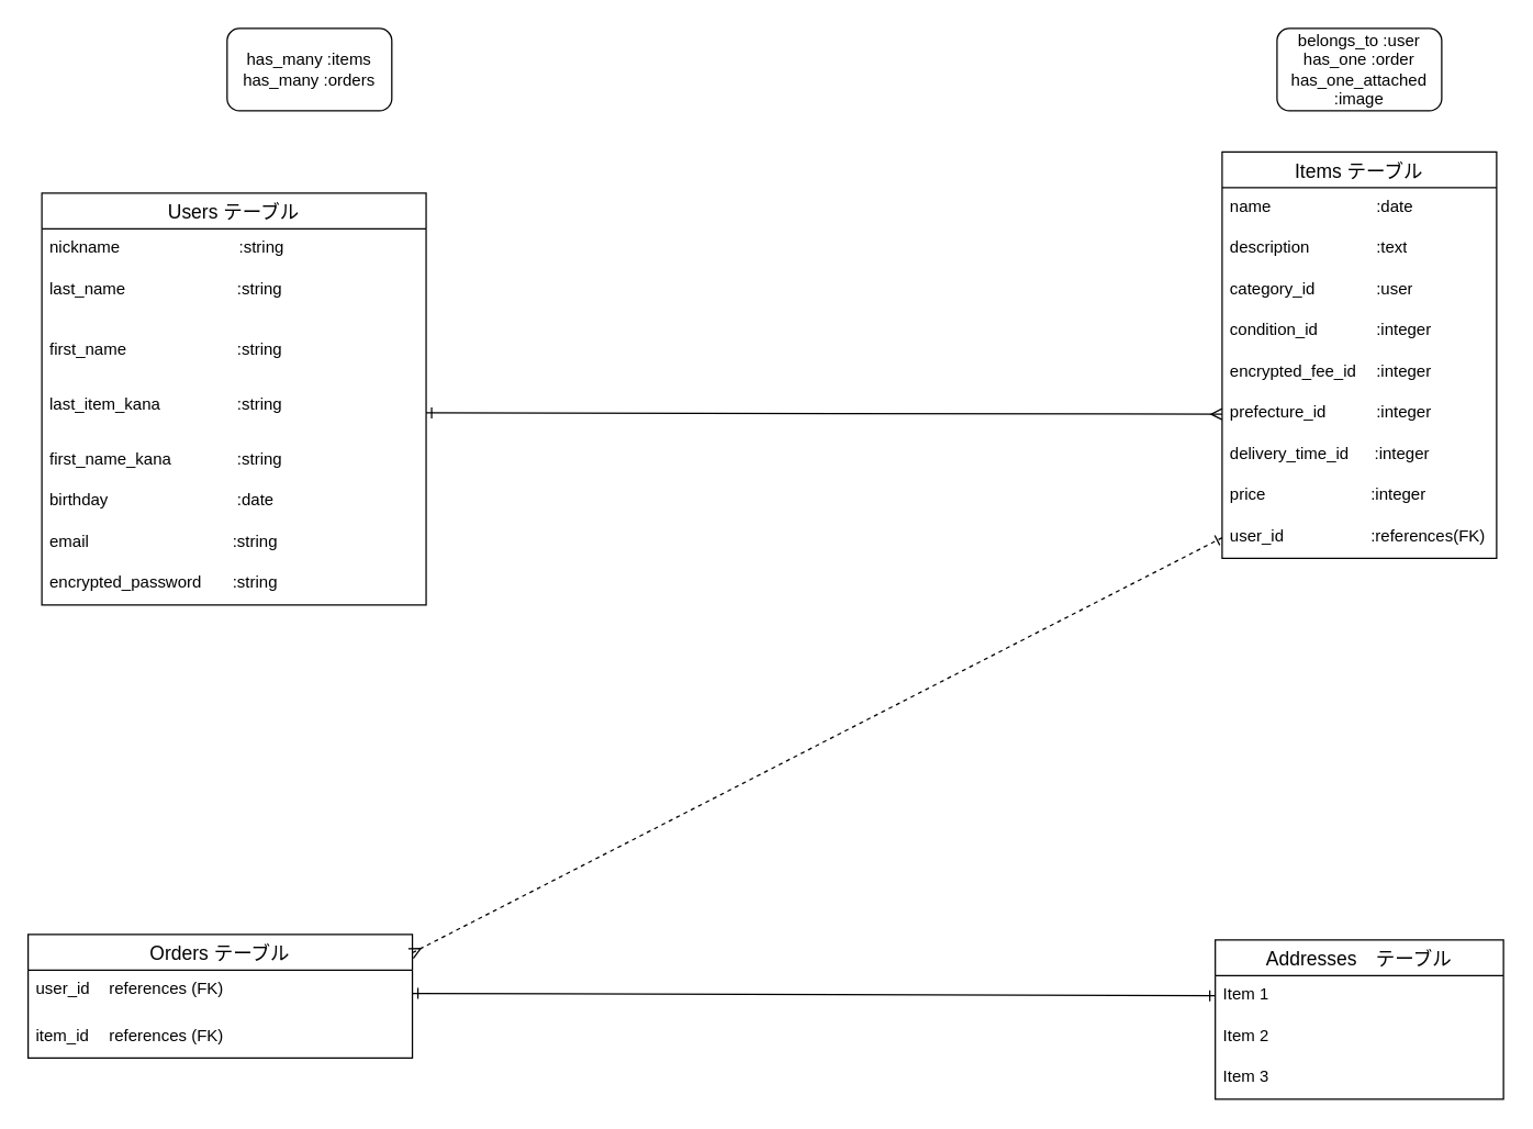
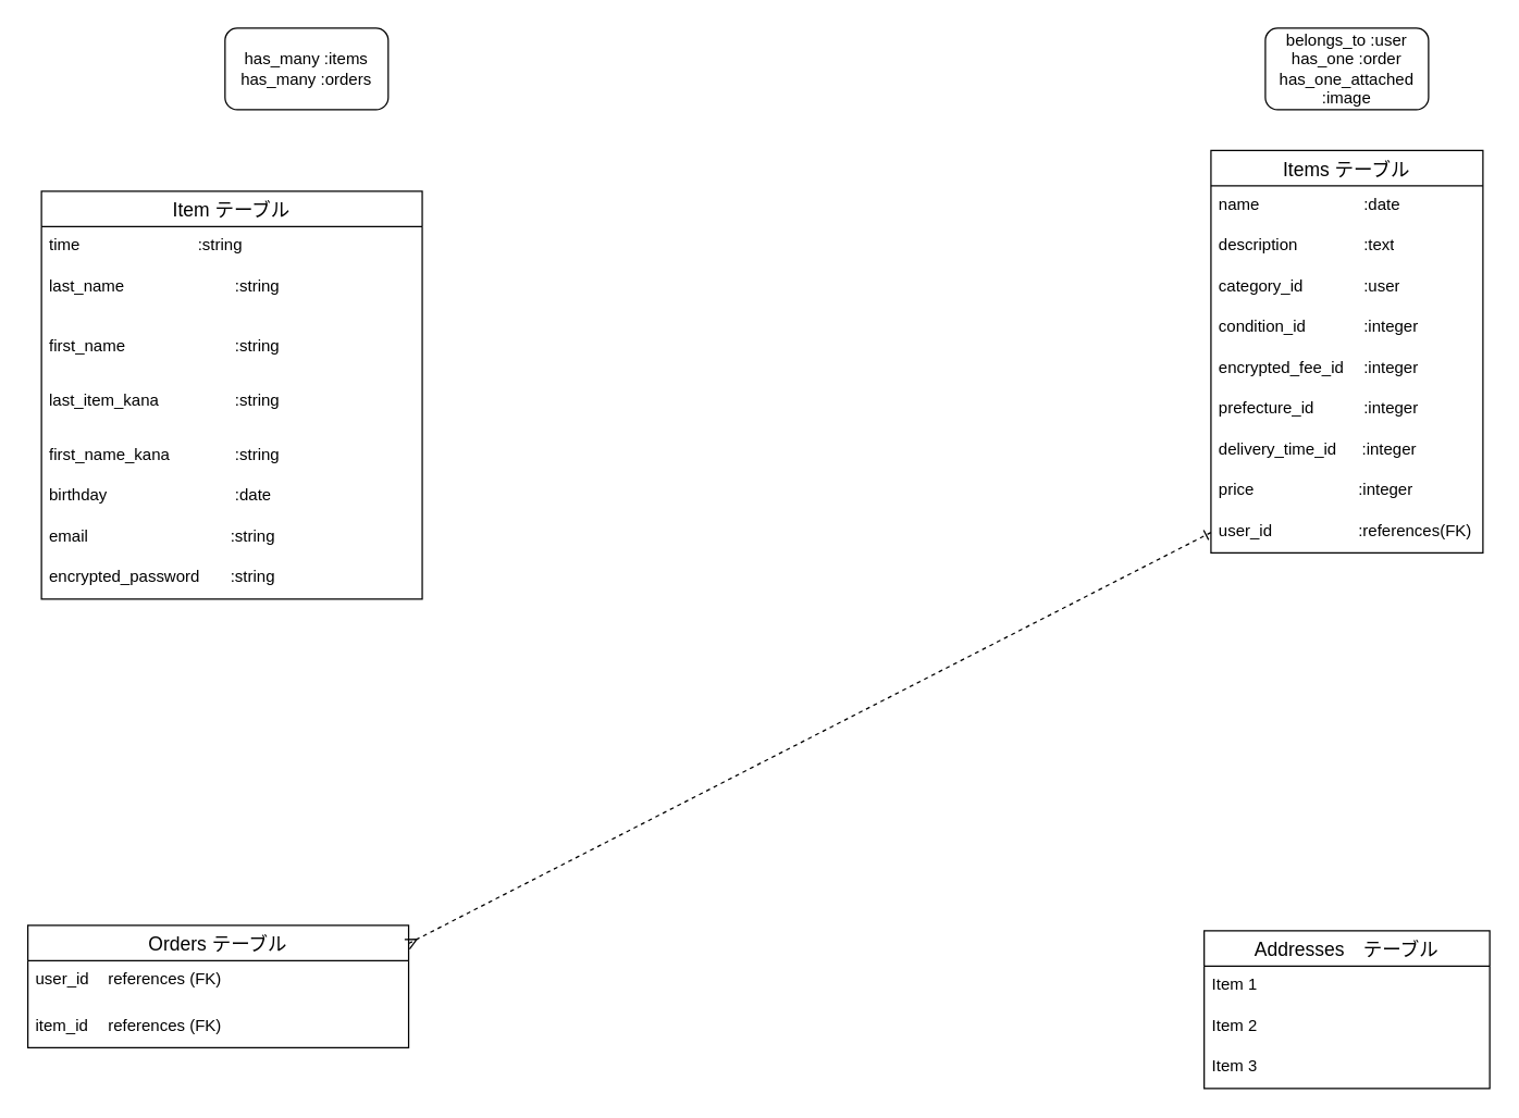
  <mxCell id="0" />
  <mxCell id="1" parent="0" />
- <mxCell id="2" value="Users テーブル" style="swimlane;fontStyle=0;childLayout=stackLayout;horizontal=1;startSize=26;horizontalStack=0;resizeParent=1;resizeParentMax=0;resizeLast=0;collapsible=1;marginBottom=0;align=center;fontSize=14;rounded=0;" parent="1" vertex="1"><mxGeometry x="30" y="140" width="280" height="300" as="geometry" /></mxCell>
- <mxCell id="3" value="nickname&amp;nbsp; &amp;nbsp; &amp;nbsp; &amp;nbsp; &amp;nbsp; &amp;nbsp; &amp;nbsp; &amp;nbsp; &amp;nbsp; &amp;nbsp; &amp;nbsp; &amp;nbsp; &amp;nbsp; :string&amp;nbsp; &amp;nbsp;&amp;nbsp;" style="text;strokeColor=none;fillColor=none;spacingLeft=4;spacingRight=4;overflow=hidden;rotatable=0;points=[[0,0.5],[1,0.5]];portConstraint=eastwest;fontSize=12;whiteSpace=wrap;html=1;rounded=0;" parent="2" vertex="1"><mxGeometry y="26" width="280" height="30" as="geometry" /></mxCell>
+ <mxCell id="2" value="Item テーブル" style="swimlane;fontStyle=0;childLayout=stackLayout;horizontal=1;startSize=26;horizontalStack=0;resizeParent=1;resizeParentMax=0;resizeLast=0;collapsible=1;marginBottom=0;align=center;fontSize=14;rounded=0;" parent="1" vertex="1"><mxGeometry x="30" y="140" width="280" height="300" as="geometry" /></mxCell>
+ <mxCell id="3" value="time&amp;nbsp; &amp;nbsp; &amp;nbsp; &amp;nbsp; &amp;nbsp; &amp;nbsp; &amp;nbsp; &amp;nbsp; &amp;nbsp; &amp;nbsp; &amp;nbsp; &amp;nbsp; &amp;nbsp; :string&amp;nbsp; &amp;nbsp;&amp;nbsp;" style="text;strokeColor=none;fillColor=none;spacingLeft=4;spacingRight=4;overflow=hidden;rotatable=0;points=[[0,0.5],[1,0.5]];portConstraint=eastwest;fontSize=12;whiteSpace=wrap;html=1;rounded=0;" parent="2" vertex="1"><mxGeometry y="26" width="280" height="30" as="geometry" /></mxCell>
  <mxCell id="4" value="&lt;font color=&quot;#000000&quot;&gt;last_name&lt;span style=&quot;white-space:pre&quot;&gt;&#09;&lt;/span&gt;&amp;nbsp; &amp;nbsp; &amp;nbsp; &amp;nbsp; &amp;nbsp; &amp;nbsp; &amp;nbsp; &amp;nbsp; &amp;nbsp;:string&lt;/font&gt;" style="text;strokeColor=none;fillColor=none;spacingLeft=4;spacingRight=4;overflow=hidden;rotatable=0;points=[[0,0.5],[1,0.5]];portConstraint=eastwest;fontSize=12;whiteSpace=wrap;html=1;rounded=0;" parent="2" vertex="1"><mxGeometry y="56" width="280" height="44" as="geometry" /></mxCell>
  <mxCell id="5" value="&lt;font color=&quot;#000000&quot;&gt;first_name&lt;span style=&quot;white-space:pre&quot;&gt;&#09;&lt;/span&gt;&amp;nbsp; &amp;nbsp; &amp;nbsp; &amp;nbsp; &amp;nbsp; &amp;nbsp; &amp;nbsp; &amp;nbsp; &amp;nbsp;:string&lt;/font&gt;" style="text;strokeColor=none;fillColor=none;spacingLeft=4;spacingRight=4;overflow=hidden;rotatable=0;points=[[0,0.5],[1,0.5]];portConstraint=eastwest;fontSize=12;whiteSpace=wrap;html=1;rounded=0;" parent="2" vertex="1"><mxGeometry y="100" width="280" height="40" as="geometry" /></mxCell>
  <mxCell id="6" value="&lt;font color=&quot;#000000&quot;&gt;last_item_kana&lt;span style=&quot;white-space:pre&quot;&gt;&#09;&lt;/span&gt;&amp;nbsp; &amp;nbsp; &amp;nbsp; &amp;nbsp; &amp;nbsp;:string&lt;/font&gt;" style="text;strokeColor=none;fillColor=none;spacingLeft=4;spacingRight=4;overflow=hidden;rotatable=0;points=[[0,0.5],[1,0.5]];portConstraint=eastwest;fontSize=12;whiteSpace=wrap;html=1;rounded=0;" parent="2" vertex="1"><mxGeometry y="140" width="280" height="40" as="geometry" /></mxCell>
  <mxCell id="7" value="&lt;font color=&quot;#000000&quot;&gt;first_name_kana&lt;span style=&quot;white-space:pre&quot;&gt;&#09;&lt;/span&gt;&amp;nbsp; &amp;nbsp; &amp;nbsp; &amp;nbsp; &amp;nbsp;:string&lt;/font&gt;" style="text;strokeColor=none;fillColor=none;spacingLeft=4;spacingRight=4;overflow=hidden;rotatable=0;points=[[0,0.5],[1,0.5]];portConstraint=eastwest;fontSize=12;whiteSpace=wrap;html=1;" parent="2" vertex="1"><mxGeometry y="180" width="280" height="30" as="geometry" /></mxCell>
  <mxCell id="8" value="&lt;font color=&quot;#000000&quot;&gt;birthday&lt;span style=&quot;white-space:pre&quot;&gt;&#09;&lt;/span&gt;&amp;nbsp; &amp;nbsp; &amp;nbsp; &amp;nbsp; &amp;nbsp; &amp;nbsp; &amp;nbsp; &amp;nbsp; &amp;nbsp; &amp;nbsp; &amp;nbsp; &amp;nbsp; &amp;nbsp;:date&lt;/font&gt;" style="text;strokeColor=none;fillColor=none;spacingLeft=4;spacingRight=4;overflow=hidden;rotatable=0;points=[[0,0.5],[1,0.5]];portConstraint=eastwest;fontSize=12;whiteSpace=wrap;html=1;" parent="2" vertex="1"><mxGeometry y="210" width="280" height="30" as="geometry" /></mxCell>
  <mxCell id="9" value="&lt;font color=&quot;#000000&quot;&gt;email&lt;span style=&quot;white-space:pre&quot;&gt;&#09;&lt;/span&gt;&amp;nbsp; &amp;nbsp; &amp;nbsp; &amp;nbsp; &amp;nbsp; &amp;nbsp; &amp;nbsp; &amp;nbsp; &amp;nbsp; &amp;nbsp; &amp;nbsp; &amp;nbsp; :string&lt;/font&gt;" style="text;strokeColor=none;fillColor=none;spacingLeft=4;spacingRight=4;overflow=hidden;rotatable=0;points=[[0,0.5],[1,0.5]];portConstraint=eastwest;fontSize=12;whiteSpace=wrap;html=1;" parent="2" vertex="1"><mxGeometry y="240" width="280" height="30" as="geometry" /></mxCell>
  <mxCell id="10" value="&lt;font color=&quot;#000000&quot;&gt;encrypted_password&lt;span style=&quot;white-space:pre&quot;&gt;&#09;&lt;/span&gt;:string&lt;/font&gt;" style="text;strokeColor=none;fillColor=none;spacingLeft=4;spacingRight=4;overflow=hidden;rotatable=0;points=[[0,0.5],[1,0.5]];portConstraint=eastwest;fontSize=12;whiteSpace=wrap;html=1;" parent="2" vertex="1"><mxGeometry y="270" width="280" height="30" as="geometry" /></mxCell>
  <mxCell id="11" value="Items テーブル" style="swimlane;fontStyle=0;childLayout=stackLayout;horizontal=1;startSize=26;horizontalStack=0;resizeParent=1;resizeParentMax=0;resizeLast=0;collapsible=1;marginBottom=0;align=center;fontSize=14;rounded=0;" parent="1" vertex="1"><mxGeometry x="890" y="110" width="200" height="296" as="geometry" /></mxCell>
  <mxCell id="12" value="&lt;font color=&quot;#000000&quot;&gt;name&lt;span style=&quot;white-space:pre&quot;&gt;&#09;&lt;/span&gt;&amp;nbsp; &amp;nbsp; &amp;nbsp; &amp;nbsp; &amp;nbsp; &amp;nbsp; &amp;nbsp; &amp;nbsp; :date&lt;/font&gt;" style="text;strokeColor=none;fillColor=none;spacingLeft=4;spacingRight=4;overflow=hidden;rotatable=0;points=[[0,0.5],[1,0.5]];portConstraint=eastwest;fontSize=12;whiteSpace=wrap;html=1;rounded=0;" parent="11" vertex="1"><mxGeometry y="26" width="200" height="30" as="geometry" /></mxCell>
  <mxCell id="13" value="&lt;font color=&quot;#000000&quot;&gt;description&lt;span style=&quot;white-space:pre&quot;&gt;&#09;&lt;/span&gt;&amp;nbsp; &amp;nbsp; &amp;nbsp; &amp;nbsp; :text&lt;/font&gt;" style="text;strokeColor=none;fillColor=none;spacingLeft=4;spacingRight=4;overflow=hidden;rotatable=0;points=[[0,0.5],[1,0.5]];portConstraint=eastwest;fontSize=12;whiteSpace=wrap;html=1;rounded=0;" parent="11" vertex="1"><mxGeometry y="56" width="200" height="30" as="geometry" /></mxCell>
  <mxCell id="14" value="&lt;font color=&quot;#000000&quot;&gt;category_id&lt;span style=&quot;white-space:pre&quot;&gt;&#09;&lt;/span&gt;&amp;nbsp; &amp;nbsp; &amp;nbsp; &amp;nbsp; :user&lt;/font&gt;" style="text;strokeColor=none;fillColor=none;spacingLeft=4;spacingRight=4;overflow=hidden;rotatable=0;points=[[0,0.5],[1,0.5]];portConstraint=eastwest;fontSize=12;whiteSpace=wrap;html=1;rounded=0;" parent="11" vertex="1"><mxGeometry y="86" width="200" height="30" as="geometry" /></mxCell>
  <mxCell id="15" value="&lt;font color=&quot;#000000&quot;&gt;condition_id&lt;span style=&quot;white-space:pre&quot;&gt;&#09;&lt;/span&gt;&amp;nbsp; &amp;nbsp; &amp;nbsp; &amp;nbsp; :integer&lt;/font&gt;" style="text;strokeColor=none;fillColor=none;spacingLeft=4;spacingRight=4;overflow=hidden;rotatable=0;points=[[0,0.5],[1,0.5]];portConstraint=eastwest;fontSize=12;whiteSpace=wrap;html=1;rounded=0;" parent="11" vertex="1"><mxGeometry y="116" width="200" height="30" as="geometry" /></mxCell>
  <mxCell id="16" value="&lt;font color=&quot;#000000&quot;&gt;encrypted_fee_id&lt;span style=&quot;white-space:pre&quot;&gt;&#09;&lt;/span&gt;:integer&lt;/font&gt;" style="text;strokeColor=none;fillColor=none;spacingLeft=4;spacingRight=4;overflow=hidden;rotatable=0;points=[[0,0.5],[1,0.5]];portConstraint=eastwest;fontSize=12;whiteSpace=wrap;html=1;rounded=0;" parent="11" vertex="1"><mxGeometry y="146" width="200" height="30" as="geometry" /></mxCell>
  <mxCell id="17" value="&lt;font color=&quot;#000000&quot;&gt;prefecture_id&lt;span style=&quot;white-space:pre&quot;&gt;&#09;&lt;/span&gt;&amp;nbsp; &amp;nbsp; &amp;nbsp; &amp;nbsp; :integer&lt;/font&gt;" style="text;strokeColor=none;fillColor=none;spacingLeft=4;spacingRight=4;overflow=hidden;rotatable=0;points=[[0,0.5],[1,0.5]];portConstraint=eastwest;fontSize=12;whiteSpace=wrap;html=1;" parent="11" vertex="1"><mxGeometry y="176" width="200" height="30" as="geometry" /></mxCell>
  <mxCell id="18" value="delivery_time_id　&amp;nbsp; :integer　" style="text;strokeColor=none;fillColor=none;spacingLeft=4;spacingRight=4;overflow=hidden;rotatable=0;points=[[0,0.5],[1,0.5]];portConstraint=eastwest;fontSize=12;whiteSpace=wrap;html=1;" parent="11" vertex="1"><mxGeometry y="206" width="200" height="30" as="geometry" /></mxCell>
  <mxCell id="19" value="price&amp;nbsp; &amp;nbsp; &amp;nbsp; &amp;nbsp; &amp;nbsp; &amp;nbsp; &amp;nbsp; &amp;nbsp; &amp;nbsp; &amp;nbsp; &amp;nbsp; &amp;nbsp;:integer&amp;nbsp; &amp;nbsp; &amp;nbsp;&amp;nbsp;" style="text;strokeColor=none;fillColor=none;spacingLeft=4;spacingRight=4;overflow=hidden;rotatable=0;points=[[0,0.5],[1,0.5]];portConstraint=eastwest;fontSize=12;whiteSpace=wrap;html=1;" parent="11" vertex="1"><mxGeometry y="236" width="200" height="30" as="geometry" /></mxCell>
  <mxCell id="20" value="user_id&amp;nbsp; &amp;nbsp; &amp;nbsp; &amp;nbsp; &amp;nbsp; &amp;nbsp; &amp;nbsp; &amp;nbsp; &amp;nbsp; &amp;nbsp;:references(FK)" style="text;strokeColor=none;fillColor=none;spacingLeft=4;spacingRight=4;overflow=hidden;rotatable=0;points=[[0,0.5],[1,0.5]];portConstraint=eastwest;fontSize=12;whiteSpace=wrap;html=1;" parent="11" vertex="1"><mxGeometry y="266" width="200" height="30" as="geometry" /></mxCell>
  <mxCell id="21" value="Orders テーブル" style="swimlane;fontStyle=0;childLayout=stackLayout;horizontal=1;startSize=26;horizontalStack=0;resizeParent=1;resizeParentMax=0;resizeLast=0;collapsible=1;marginBottom=0;align=center;fontSize=14;rounded=0;" parent="1" vertex="1"><mxGeometry x="20" y="680" width="280" height="90" as="geometry" /></mxCell>
  <mxCell id="22" value="&lt;font color=&quot;#000000&quot;&gt;user_id&lt;span style=&quot;white-space:pre&quot;&gt;&#09;&lt;/span&gt;references (FK)&lt;/font&gt;" style="text;strokeColor=none;fillColor=none;spacingLeft=4;spacingRight=4;overflow=hidden;rotatable=0;points=[[0,0.5],[1,0.5]];portConstraint=eastwest;fontSize=12;whiteSpace=wrap;html=1;rounded=0;" parent="21" vertex="1"><mxGeometry y="26" width="280" height="34" as="geometry" /></mxCell>
  <mxCell id="23" value="&lt;font color=&quot;#000000&quot;&gt;item_id&lt;span style=&quot;white-space:pre&quot;&gt;&#09;&lt;/span&gt;references (FK)&lt;/font&gt;" style="text;strokeColor=none;fillColor=none;spacingLeft=4;spacingRight=4;overflow=hidden;rotatable=0;points=[[0,0.5],[1,0.5]];portConstraint=eastwest;fontSize=12;whiteSpace=wrap;html=1;" parent="21" vertex="1"><mxGeometry y="60" width="280" height="30" as="geometry" /></mxCell>
  <mxCell id="24" value="Addresses　テーブル" style="swimlane;fontStyle=0;childLayout=stackLayout;horizontal=1;startSize=26;horizontalStack=0;resizeParent=1;resizeParentMax=0;resizeLast=0;collapsible=1;marginBottom=0;align=center;fontSize=14;rounded=0;" parent="1" vertex="1"><mxGeometry x="885" y="684" width="210" height="116" as="geometry" /></mxCell>
  <mxCell id="25" value="Item 1" style="text;strokeColor=none;fillColor=none;spacingLeft=4;spacingRight=4;overflow=hidden;rotatable=0;points=[[0,0.5],[1,0.5]];portConstraint=eastwest;fontSize=12;whiteSpace=wrap;html=1;rounded=0;" parent="24" vertex="1"><mxGeometry y="26" width="210" height="30" as="geometry" /></mxCell>
  <mxCell id="26" value="Item 2" style="text;strokeColor=none;fillColor=none;spacingLeft=4;spacingRight=4;overflow=hidden;rotatable=0;points=[[0,0.5],[1,0.5]];portConstraint=eastwest;fontSize=12;whiteSpace=wrap;html=1;rounded=0;" parent="24" vertex="1"><mxGeometry y="56" width="210" height="30" as="geometry" /></mxCell>
  <mxCell id="27" value="Item 3" style="text;strokeColor=none;fillColor=none;spacingLeft=4;spacingRight=4;overflow=hidden;rotatable=0;points=[[0,0.5],[1,0.5]];portConstraint=eastwest;fontSize=12;whiteSpace=wrap;html=1;rounded=0;" parent="24" vertex="1"><mxGeometry y="86" width="210" height="30" as="geometry" /></mxCell>
  <mxCell id="28" value="&lt;div style=&quot;text-wrap-mode: nowrap;&quot;&gt;&lt;font&gt;has_many :items&lt;/font&gt;&lt;/div&gt;&lt;div style=&quot;text-wrap-mode: nowrap;&quot;&gt;&lt;font&gt;has_many :orders&lt;/font&gt;&lt;/div&gt;" style="rounded=1;whiteSpace=wrap;html=1;" parent="1" vertex="1"><mxGeometry x="165" y="20" width="120" height="60" as="geometry" /></mxCell>
  <mxCell id="29" value="&lt;div&gt;&lt;font&gt;belongs_to :user&lt;/font&gt;&lt;/div&gt;&lt;div&gt;&lt;font&gt;has_one :order&lt;/font&gt;&lt;/div&gt;&lt;div&gt;&lt;font&gt;has_one_attached :image&lt;/font&gt;&lt;/div&gt;" style="rounded=1;whiteSpace=wrap;html=1;" parent="1" vertex="1"><mxGeometry x="930" width="120" height="60" as="geometry" y="20" /></mxCell>
- <mxCell id="30" style="edgeStyle=none;html=1;exitX=1;exitY=0.5;exitDx=0;exitDy=0;entryX=0;entryY=0.5;entryDx=0;entryDy=0;startArrow=ERone;startFill=0;endArrow=ERmany;endFill=0;" parent="1" source="6" target="17" edge="1"><mxGeometry relative="1" as="geometry" /></mxCell>
  <mxCell id="31" style="edgeStyle=none;html=1;exitX=0;exitY=0.5;exitDx=0;exitDy=0;entryX=0.996;entryY=0.155;entryDx=0;entryDy=0;entryPerimeter=0;startArrow=ERone;startFill=0;endArrow=ERmany;endFill=0;dashed=1;" parent="1" source="20" target="21" edge="1"><mxGeometry relative="1" as="geometry" /></mxCell>
- <mxCell id="32" style="edgeStyle=none;html=1;exitX=1;exitY=0.5;exitDx=0;exitDy=0;startArrow=ERone;startFill=0;endArrow=ERone;endFill=0;" parent="1" source="22" target="25" edge="1"><mxGeometry relative="1" as="geometry" /></mxCell>
